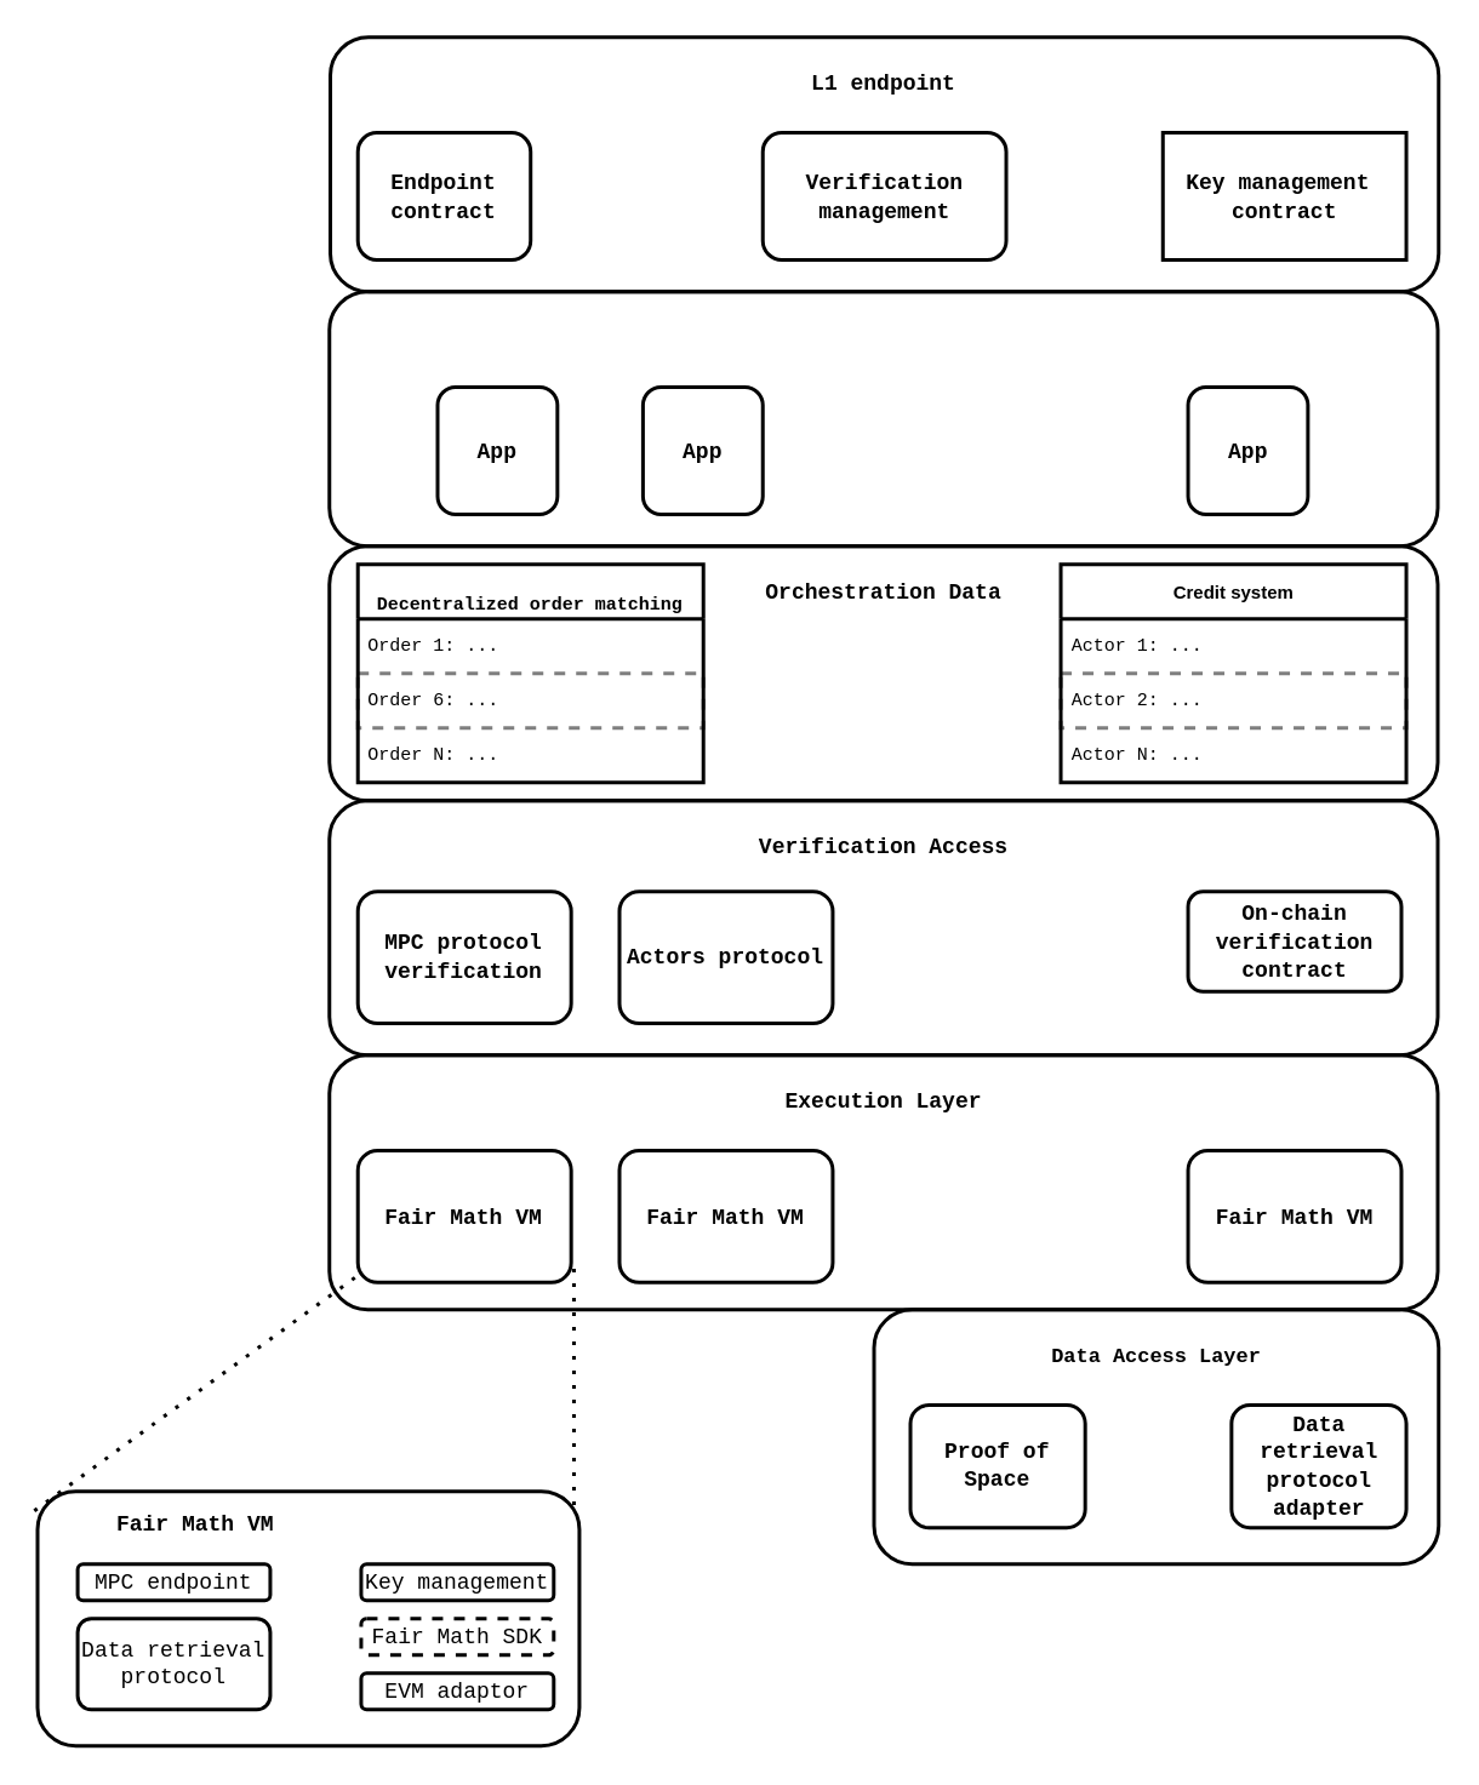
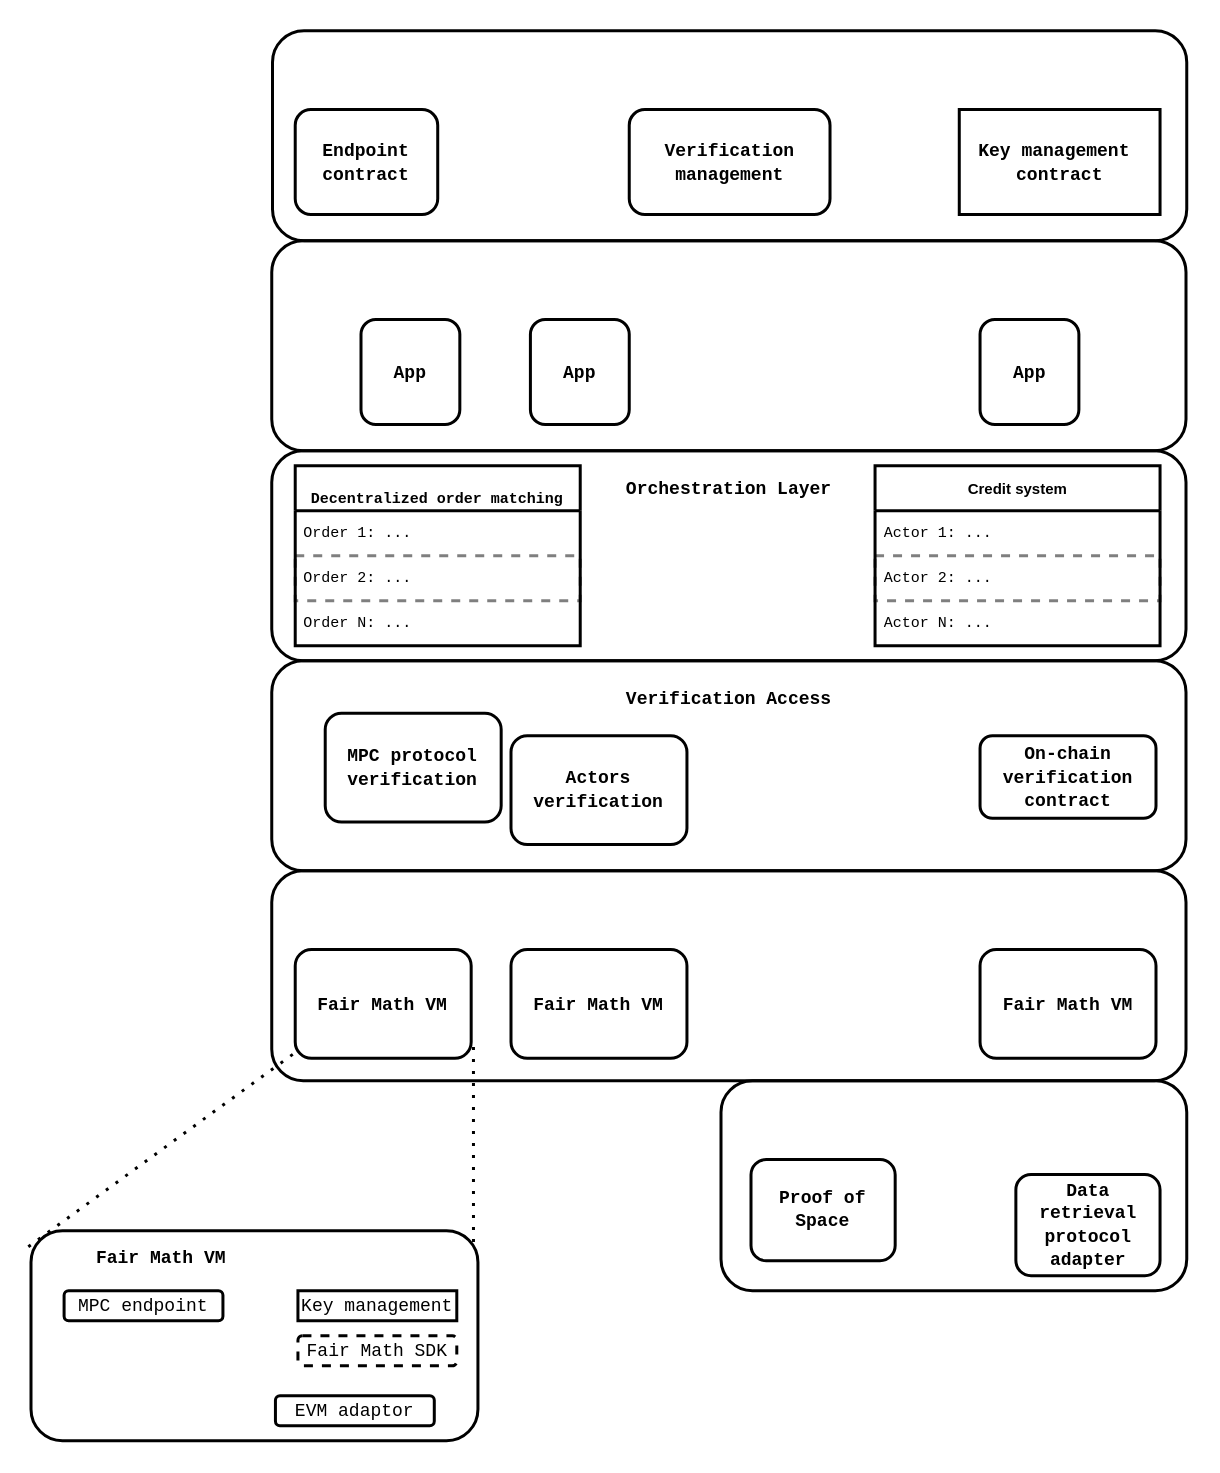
  <mxCell id="0" />
  <mxCell id="1" parent="0" />
  <mxCell id="2" value="" style="rounded=1;whiteSpace=wrap;html=1;fillColor=none;container=0;strokeWidth=2;" vertex="1" parent="1"><mxGeometry x="180.5" y="300" width="609.5" height="140" as="geometry" /></mxCell>
  <mxCell id="3" value="&lt;b&gt;&lt;font style=&quot;font-size: 10px;&quot; face=&quot;Courier New&quot;&gt;&lt;br style=&quot;font-size: 10px;&quot;&gt;Decentralized order matching&lt;/font&gt;&lt;/b&gt;" style="swimlane;fontStyle=0;childLayout=stackLayout;horizontal=1;startSize=30;horizontalStack=0;resizeParent=1;resizeParentMax=0;resizeLast=0;collapsible=1;marginBottom=0;whiteSpace=wrap;html=1;fontSize=10;fillColor=none;strokeWidth=2;" vertex="1" parent="1"><mxGeometry x="196.15" y="310" width="190" height="120" as="geometry" /></mxCell>
  <mxCell id="4" value="Order 1: ..." style="text;strokeColor=none;fillColor=none;align=left;verticalAlign=middle;spacingLeft=4;spacingRight=4;overflow=hidden;points=[[0,0.5],[1,0.5]];portConstraint=eastwest;rotatable=0;whiteSpace=wrap;html=1;fontSize=10;dashed=1;dashPattern=12 12;fontFamily=Courier New;strokeWidth=2;" vertex="1" parent="3"><mxGeometry y="30" width="190" height="30" as="geometry" /></mxCell>
- <mxCell id="5" value="Order 6: ..." style="text;strokeColor=default;fillColor=none;align=left;verticalAlign=middle;spacingLeft=4;spacingRight=4;overflow=hidden;points=[[0,0.5],[1,0.5]];portConstraint=eastwest;rotatable=0;whiteSpace=wrap;html=1;fontSize=10;dashed=1;opacity=50;fontFamily=Courier New;strokeWidth=2;" vertex="1" parent="3"><mxGeometry y="60" width="190" height="30" as="geometry" /></mxCell>
+ <mxCell id="5" value="Order 2: ..." style="text;strokeColor=default;fillColor=none;align=left;verticalAlign=middle;spacingLeft=4;spacingRight=4;overflow=hidden;points=[[0,0.5],[1,0.5]];portConstraint=eastwest;rotatable=0;whiteSpace=wrap;html=1;fontSize=10;dashed=1;opacity=50;fontFamily=Courier New;strokeWidth=2;" vertex="1" parent="3"><mxGeometry y="60" width="190" height="30" as="geometry" /></mxCell>
  <mxCell id="6" value="Order N: ..." style="text;strokeColor=none;fillColor=none;align=left;verticalAlign=middle;spacingLeft=4;spacingRight=4;overflow=hidden;points=[[0,0.5],[1,0.5]];portConstraint=eastwest;rotatable=0;whiteSpace=wrap;html=1;fontSize=10;dashed=1;dashPattern=12 12;fontFamily=Courier New;strokeWidth=2;" vertex="1" parent="3"><mxGeometry y="90" width="190" height="30" as="geometry" /></mxCell>
  <mxCell id="7" value="" style="rounded=1;whiteSpace=wrap;html=1;fillColor=none;container=0;strokeWidth=2;" vertex="1" parent="1"><mxGeometry x="180.5" y="160" width="609.5" height="140" as="geometry" /></mxCell>
  <mxCell id="8" value="&lt;font face=&quot;Courier New&quot;&gt;&lt;b&gt;App&lt;/b&gt;&lt;/font&gt;" style="rounded=1;whiteSpace=wrap;html=1;fillColor=none;container=0;strokeWidth=2;" vertex="1" parent="1"><mxGeometry x="239.999" y="212.5" width="65.892" height="70" as="geometry" /></mxCell>
  <mxCell id="9" value="&lt;font face=&quot;Courier New&quot;&gt;&lt;b&gt;App&lt;/b&gt;&lt;/font&gt;" style="rounded=1;whiteSpace=wrap;html=1;fillColor=none;container=0;strokeWidth=2;" vertex="1" parent="1"><mxGeometry x="652.701" y="212.5" width="65.892" height="70" as="geometry" /></mxCell>
- <mxCell id="10" value="Orchestration Data" style="text;html=1;align=center;verticalAlign=middle;whiteSpace=wrap;rounded=0;fontFamily=Courier New;fontStyle=1;container=0;strokeWidth=2;" vertex="1" parent="1"><mxGeometry x="355.937" y="300" width="258.626" height="52.5" as="geometry" /></mxCell>
+ <mxCell id="10" value="Orchestration Layer" style="text;html=1;align=center;verticalAlign=middle;whiteSpace=wrap;rounded=0;fontFamily=Courier New;fontStyle=1;container=0;strokeWidth=2;" vertex="1" parent="1"><mxGeometry x="355.937" y="300" width="258.626" height="52.5" as="geometry" /></mxCell>
  <mxCell id="11" value="" style="rounded=1;whiteSpace=wrap;html=1;fillColor=none;container=0;strokeWidth=2;" vertex="1" parent="1"><mxGeometry x="180.5" y="440" width="609.5" height="140" as="geometry" /></mxCell>
  <mxCell id="12" value="Verification Access" style="text;html=1;align=center;verticalAlign=middle;whiteSpace=wrap;rounded=0;fontFamily=Courier New;fontStyle=1;container=0;strokeWidth=2;" vertex="1" parent="1"><mxGeometry x="355.937" y="440" width="258.626" height="52.5" as="geometry" /></mxCell>
  <mxCell id="13" value="" style="rounded=1;whiteSpace=wrap;html=1;fillColor=none;container=0;strokeWidth=2;" vertex="1" parent="1"><mxGeometry x="180.5" y="580" width="609.5" height="140" as="geometry" /></mxCell>
- <mxCell id="14" value="Execution Layer" style="text;html=1;align=center;verticalAlign=middle;whiteSpace=wrap;rounded=0;fontFamily=Courier New;fontStyle=1;container=0;strokeWidth=2;" vertex="1" parent="1"><mxGeometry x="355.937" y="580" width="258.626" height="52.5" as="geometry" /></mxCell>
  <mxCell id="15" value="&lt;font face=&quot;Courier New&quot;&gt;&lt;b&gt;App&lt;/b&gt;&lt;/font&gt;" style="rounded=1;whiteSpace=wrap;html=1;fillColor=none;container=0;strokeWidth=2;" vertex="1" parent="1"><mxGeometry x="352.939" y="212.5" width="65.892" height="70" as="geometry" /></mxCell>
  <mxCell id="16" value="&lt;b&gt;Credit system&lt;br&gt;&lt;/b&gt;" style="swimlane;fontStyle=0;childLayout=stackLayout;horizontal=1;startSize=30;horizontalStack=0;resizeParent=1;resizeParentMax=0;resizeLast=0;collapsible=1;marginBottom=0;whiteSpace=wrap;html=1;fontSize=10;fillColor=none;strokeWidth=2;" vertex="1" parent="1"><mxGeometry x="582.7" y="310" width="190" height="120" as="geometry" /></mxCell>
  <mxCell id="17" value="Actor 1: ..." style="text;strokeColor=none;fillColor=none;align=left;verticalAlign=middle;spacingLeft=4;spacingRight=4;overflow=hidden;points=[[0,0.5],[1,0.5]];portConstraint=eastwest;rotatable=0;whiteSpace=wrap;html=1;fontSize=10;dashed=1;dashPattern=12 12;fontFamily=Courier New;strokeWidth=2;" vertex="1" parent="16"><mxGeometry y="30" width="190" height="30" as="geometry" /></mxCell>
  <mxCell id="18" value="Actor 2: ..." style="text;strokeColor=default;fillColor=none;align=left;verticalAlign=middle;spacingLeft=4;spacingRight=4;overflow=hidden;points=[[0,0.5],[1,0.5]];portConstraint=eastwest;rotatable=0;whiteSpace=wrap;html=1;fontSize=10;dashed=1;opacity=50;fontFamily=Courier New;strokeWidth=2;" vertex="1" parent="16"><mxGeometry y="60" width="190" height="30" as="geometry" /></mxCell>
  <mxCell id="19" value="Actor N: ..." style="text;strokeColor=none;fillColor=none;align=left;verticalAlign=middle;spacingLeft=4;spacingRight=4;overflow=hidden;points=[[0,0.5],[1,0.5]];portConstraint=eastwest;rotatable=0;whiteSpace=wrap;html=1;fontSize=10;dashed=1;dashPattern=12 12;fontFamily=Courier New;strokeWidth=2;" vertex="1" parent="16"><mxGeometry y="90" width="190" height="30" as="geometry" /></mxCell>
  <mxCell id="20" value="&lt;font face=&quot;Courier New&quot;&gt;On-chain verification contract&lt;br&gt;&lt;/font&gt;" style="rounded=1;whiteSpace=wrap;html=1;fontStyle=1;fillColor=none;strokeWidth=2;" vertex="1" parent="1"><mxGeometry x="652.7" y="490" width="117.3" height="55" as="geometry" /></mxCell>
- <mxCell id="21" value="&lt;font face=&quot;Courier New&quot;&gt;MPC protocol verification&lt;br&gt;&lt;/font&gt;" style="rounded=1;whiteSpace=wrap;html=1;fontStyle=1;fillColor=none;strokeWidth=2;" vertex="1" parent="1"><mxGeometry x="196.15" y="490" width="117.3" height="72.5" as="geometry" /></mxCell>
- <mxCell id="22" value="&lt;font face=&quot;Courier New&quot;&gt;Actors protocol&lt;br&gt;&lt;/font&gt;" style="rounded=1;whiteSpace=wrap;html=1;fontStyle=1;fillColor=none;strokeWidth=2;" vertex="1" parent="1"><mxGeometry x="340" y="490" width="117.3" height="72.5" as="geometry" /></mxCell>
+ <mxCell id="21" value="&lt;font face=&quot;Courier New&quot;&gt;MPC protocol verification&lt;br&gt;&lt;/font&gt;" style="rounded=1;whiteSpace=wrap;html=1;fontStyle=1;fillColor=none;strokeWidth=2;" vertex="1" parent="1"><mxGeometry x="216.15" y="475" width="117.3" height="72.5" as="geometry" /></mxCell>
+ <mxCell id="22" value="&lt;font face=&quot;Courier New&quot;&gt;Actors verification&lt;br&gt;&lt;/font&gt;" style="rounded=1;whiteSpace=wrap;html=1;fontStyle=1;fillColor=none;strokeWidth=2;" vertex="1" parent="1"><mxGeometry x="340" y="490" width="117.3" height="72.5" as="geometry" /></mxCell>
  <mxCell id="23" value="&lt;font face=&quot;Courier New&quot;&gt;Fair Math VM&lt;/font&gt;" style="rounded=1;whiteSpace=wrap;html=1;fontStyle=1;fillColor=none;strokeWidth=2;" vertex="1" parent="1"><mxGeometry x="196.15" y="632.5" width="117.3" height="72.5" as="geometry" /></mxCell>
  <mxCell id="24" value="&lt;font face=&quot;Courier New&quot;&gt;Fair Math VM&lt;/font&gt;" style="rounded=1;whiteSpace=wrap;html=1;fontStyle=1;fillColor=none;strokeWidth=2;" vertex="1" parent="1"><mxGeometry x="340" y="632.5" width="117.3" height="72.5" as="geometry" /></mxCell>
  <mxCell id="25" value="&lt;font face=&quot;Courier New&quot;&gt;Fair Math VM&lt;/font&gt;" style="rounded=1;whiteSpace=wrap;html=1;fontStyle=1;fillColor=none;strokeWidth=2;" vertex="1" parent="1"><mxGeometry x="652.7" y="632.5" width="117.3" height="72.5" as="geometry" /></mxCell>
  <mxCell id="26" value="" style="endArrow=none;dashed=1;html=1;dashPattern=1 3;strokeWidth=2;rounded=0;exitX=-0.006;exitY=0.076;exitDx=0;exitDy=0;exitPerimeter=0;entryX=0.026;entryY=0.917;entryDx=0;entryDy=0;entryPerimeter=0;" edge="1" parent="1" source="37" target="23"><mxGeometry width="50" height="50" relative="1" as="geometry"><mxPoint x="150" y="750" as="sourcePoint" /><mxPoint x="200" y="700" as="targetPoint" /></mxGeometry></mxCell>
  <mxCell id="27" value="" style="endArrow=none;dashed=1;html=1;dashPattern=1 3;strokeWidth=2;rounded=0;entryX=1.013;entryY=0.888;entryDx=0;entryDy=0;entryPerimeter=0;exitX=0.99;exitY=0.053;exitDx=0;exitDy=0;exitPerimeter=0;" edge="1" parent="1" source="37" target="23"><mxGeometry width="50" height="50" relative="1" as="geometry"><mxPoint x="460" y="750" as="sourcePoint" /><mxPoint x="510" y="700" as="targetPoint" /></mxGeometry></mxCell>
  <mxCell id="28" value="" style="rounded=1;whiteSpace=wrap;html=1;fillColor=none;container=0;strokeWidth=2;" vertex="1" parent="1"><mxGeometry x="480" y="720" width="310.5" height="140" as="geometry" /></mxCell>
  <mxCell id="29" value="" style="rounded=1;whiteSpace=wrap;html=1;fillColor=none;container=0;strokeWidth=2;" vertex="1" parent="1"><mxGeometry x="181" y="20" width="609.5" height="140" as="geometry" /></mxCell>
- <mxCell id="30" value="L1 endpoint" style="text;html=1;align=center;verticalAlign=middle;whiteSpace=wrap;rounded=0;fontFamily=Courier New;fontStyle=1;container=0;strokeWidth=2;" vertex="1" parent="1"><mxGeometry x="399.267" y="20" width="172.966" height="52.5" as="geometry" /></mxCell>
  <mxCell id="31" value="&lt;font face=&quot;Courier New&quot;&gt;&lt;b&gt;Endpoint contract&lt;/b&gt;&lt;br&gt;&lt;/font&gt;" style="rounded=1;whiteSpace=wrap;html=1;fillColor=none;container=0;strokeWidth=2;" vertex="1" parent="1"><mxGeometry x="196.15" y="72.5" width="95" height="70" as="geometry" /></mxCell>
  <mxCell id="32" value="&lt;font face=&quot;Courier New&quot;&gt;Verification management&lt;br&gt;&lt;/font&gt;" style="rounded=1;whiteSpace=wrap;html=1;fillColor=none;container=0;fontStyle=1;strokeWidth=2;" vertex="1" parent="1"><mxGeometry x="418.83" y="72.5" width="133.85" height="70" as="geometry" /></mxCell>
  <mxCell id="33" value="&lt;font face=&quot;Courier New&quot;&gt;Key management&amp;nbsp; contract&lt;br&gt;&lt;/font&gt;" style="whiteSpace=wrap;html=1;fillColor=none;container=0;fontStyle=1;strokeWidth=2;rounded=0;" vertex="1" parent="1"><mxGeometry x="638.85" y="72.5" width="133.85" height="70" as="geometry" /></mxCell>
- <mxCell id="34" value="&lt;span style=&quot;left: 221.149px; top: 553.992px; font-size: 11.297px; transform: scaleX(1.111);&quot; role=&quot;presentation&quot; dir=&quot;ltr&quot;&gt;Data Access Layer&lt;/span&gt;" style="text;html=1;align=center;verticalAlign=middle;whiteSpace=wrap;rounded=0;fontFamily=Courier New;fontStyle=1;container=0;strokeWidth=2;" vertex="1" parent="1"><mxGeometry x="505.937" y="720" width="258.626" height="52.5" as="geometry" /></mxCell>
  <mxCell id="35" value="Proof of Space" style="rounded=1;whiteSpace=wrap;html=1;fontStyle=1;fillColor=none;fontFamily=Courier New;strokeWidth=2;" vertex="1" parent="1"><mxGeometry x="500" y="772.5" width="96.12" height="67.5" as="geometry" /></mxCell>
- <mxCell id="36" value="&lt;font face=&quot;Courier New&quot;&gt;Data retrieval protocol adapter&lt;br&gt;&lt;/font&gt;" style="rounded=1;whiteSpace=wrap;html=1;fontStyle=1;fillColor=none;strokeWidth=2;" vertex="1" parent="1"><mxGeometry x="676.58" y="772.5" width="96.12" height="67.5" as="geometry" /></mxCell>
+ <mxCell id="36" value="&lt;font face=&quot;Courier New&quot;&gt;Data retrieval protocol adapter&lt;br&gt;&lt;/font&gt;" style="rounded=1;whiteSpace=wrap;html=1;fontStyle=1;fillColor=none;strokeWidth=2;" vertex="1" parent="1"><mxGeometry x="676.58" y="782.5" width="96.12" height="67.5" as="geometry" /></mxCell>
  <mxCell id="37" value="" style="rounded=1;whiteSpace=wrap;html=1;fillColor=none;container=0;strokeWidth=2;" vertex="1" parent="1"><mxGeometry x="20" y="820" width="297.96" height="140" as="geometry" /></mxCell>
  <mxCell id="38" value="&#10;&lt;font face=&quot;Courier New&quot;&gt;Fair Math VM&lt;/font&gt;&#10;&#10;" style="text;html=1;align=center;verticalAlign=middle;whiteSpace=wrap;rounded=0;fontStyle=1;container=0;strokeWidth=2;" vertex="1" parent="1"><mxGeometry x="52.06" y="830" width="110" height="30" as="geometry" /></mxCell>
  <mxCell id="39" value="&lt;font face=&quot;Courier New&quot;&gt;Fair Math SDK&lt;br&gt;&lt;/font&gt;" style="rounded=1;whiteSpace=wrap;html=1;container=0;fillColor=none;strokeWidth=2;dashed=1;" vertex="1" parent="1"><mxGeometry x="197.96" y="890" width="105.9" height="20" as="geometry" /></mxCell>
- <mxCell id="40" value="Data retrieval protocol" style="rounded=1;whiteSpace=wrap;html=1;fontFamily=Courier New;container=0;fillColor=none;strokeWidth=2;" vertex="1" parent="1"><mxGeometry x="42.06" y="890" width="105.9" height="50" as="geometry" /></mxCell>
  <mxCell id="41" value="&lt;font face=&quot;Courier New&quot;&gt;MPC endpoint&lt;/font&gt;&lt;b&gt;&lt;br&gt;&lt;/b&gt;" style="rounded=1;whiteSpace=wrap;html=1;container=0;fillColor=none;strokeWidth=2;" vertex="1" parent="1"><mxGeometry x="42.06" y="860" width="105.9" height="20" as="geometry" /></mxCell>
- <mxCell id="42" value="&lt;font face=&quot;Courier New&quot;&gt;Key management&lt;br&gt;&lt;/font&gt;" style="rounded=1;whiteSpace=wrap;html=1;container=0;fillColor=none;strokeWidth=2;" vertex="1" parent="1"><mxGeometry x="197.96" y="860" width="105.9" height="20" as="geometry" /></mxCell>
- <mxCell id="43" value="&lt;font face=&quot;Courier New&quot;&gt;EVM adaptor&lt;br&gt;&lt;/font&gt;" style="rounded=1;whiteSpace=wrap;html=1;container=0;fillColor=none;strokeWidth=2;" vertex="1" parent="1"><mxGeometry x="197.96" y="920" width="105.9" height="20" as="geometry" /></mxCell>
+ <mxCell id="42" value="&lt;font face=&quot;Courier New&quot;&gt;Key management&lt;br&gt;&lt;/font&gt;" style="whiteSpace=wrap;html=1;container=0;fillColor=none;strokeWidth=2;rounded=0;" vertex="1" parent="1"><mxGeometry x="197.96" y="860" width="105.9" height="20" as="geometry" /></mxCell>
+ <mxCell id="43" value="&lt;font face=&quot;Courier New&quot;&gt;EVM adaptor&lt;br&gt;&lt;/font&gt;" style="rounded=1;whiteSpace=wrap;html=1;container=0;fillColor=none;strokeWidth=2;" vertex="1" parent="1"><mxGeometry x="182.96" y="930" width="105.9" height="20" as="geometry" /></mxCell>
